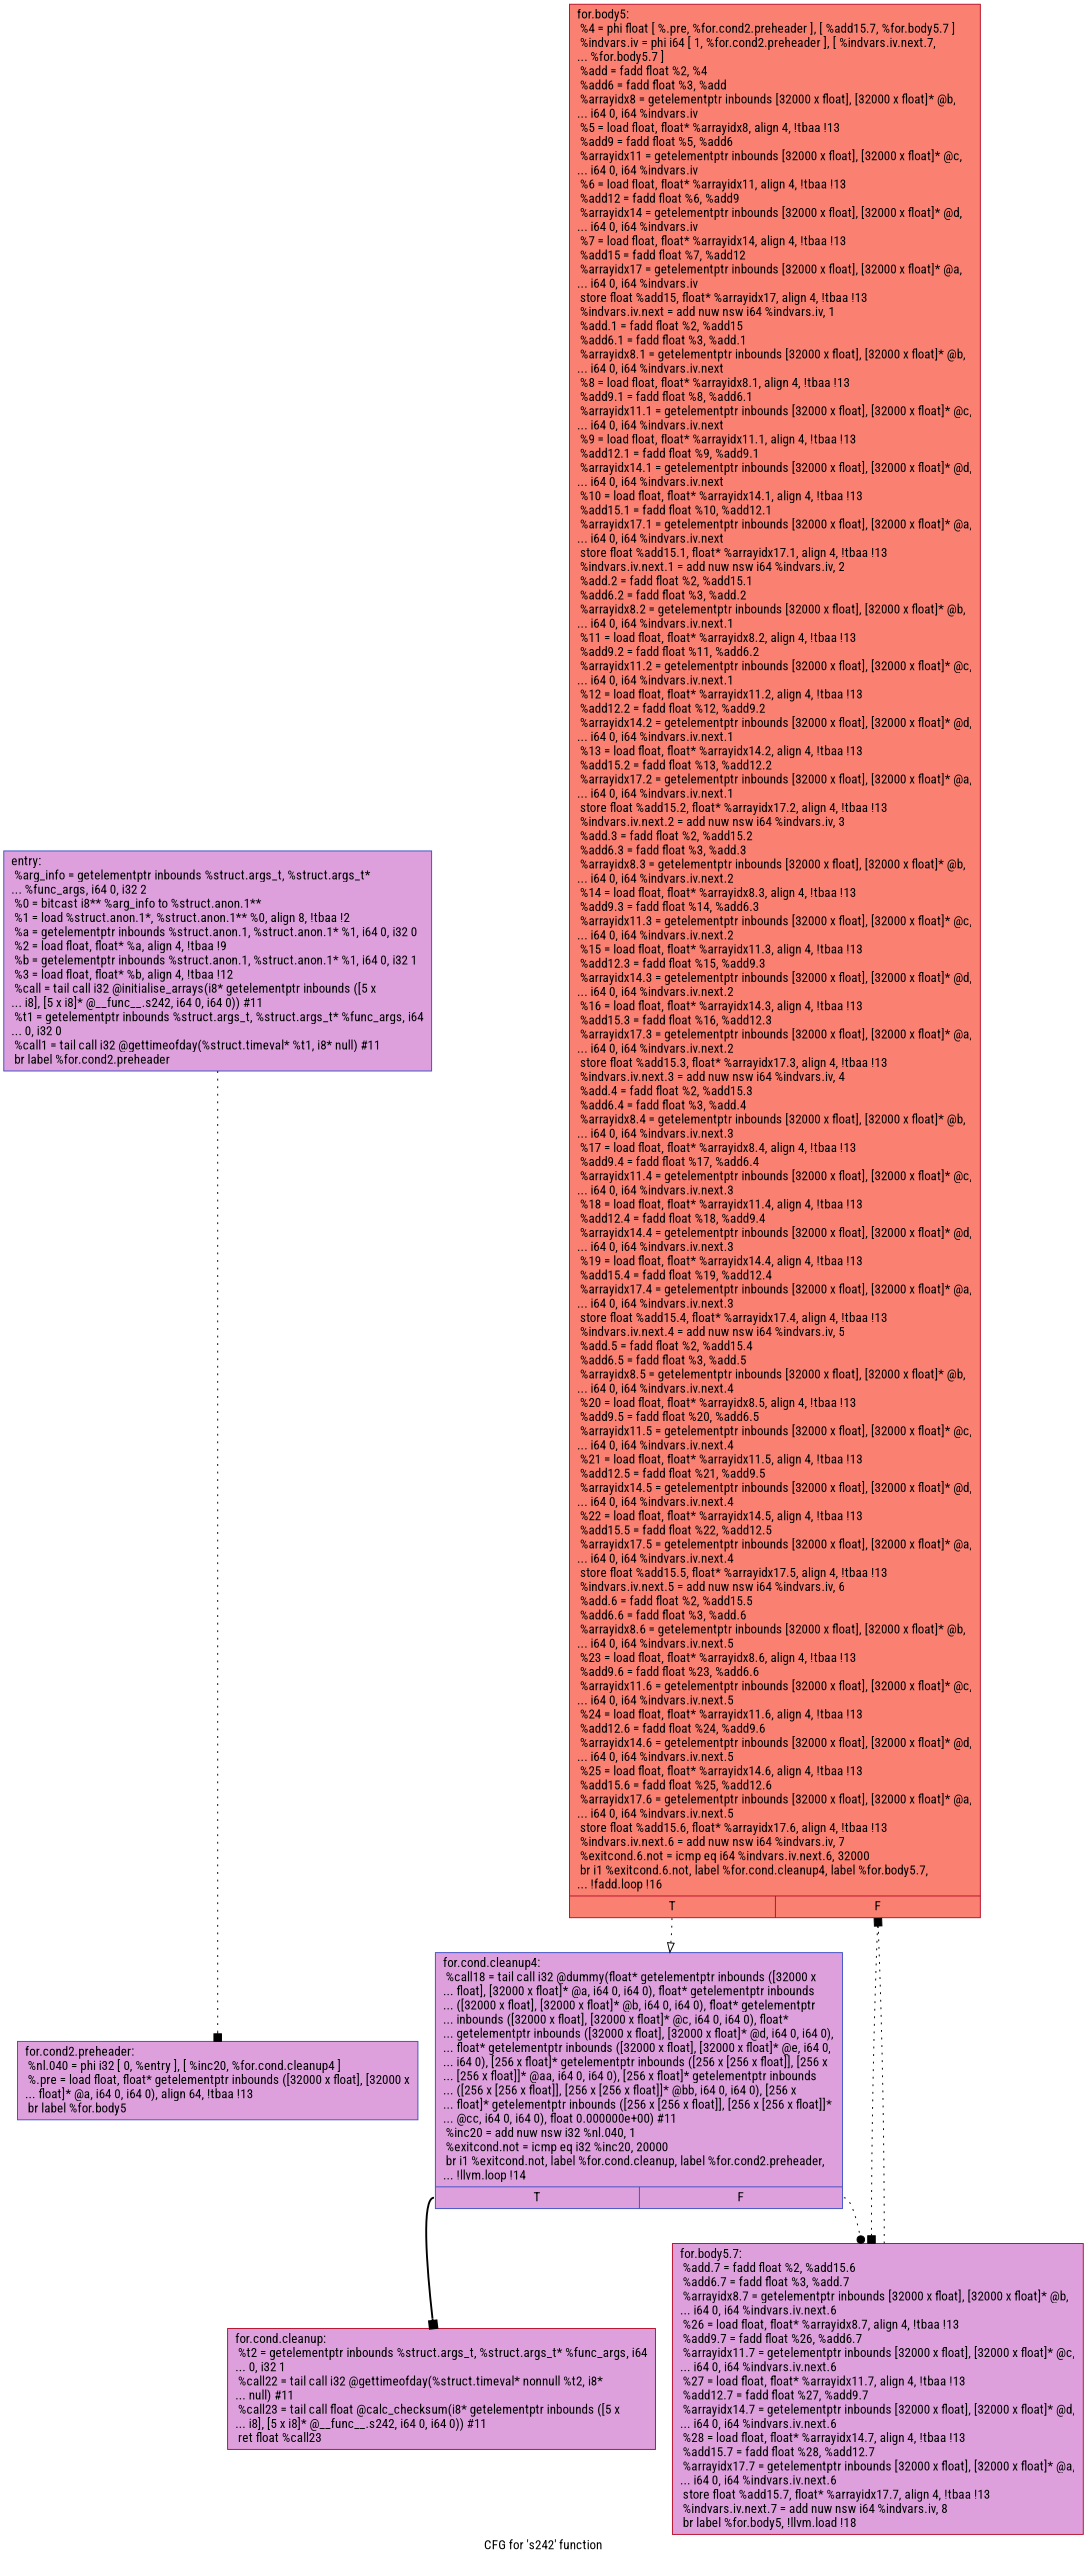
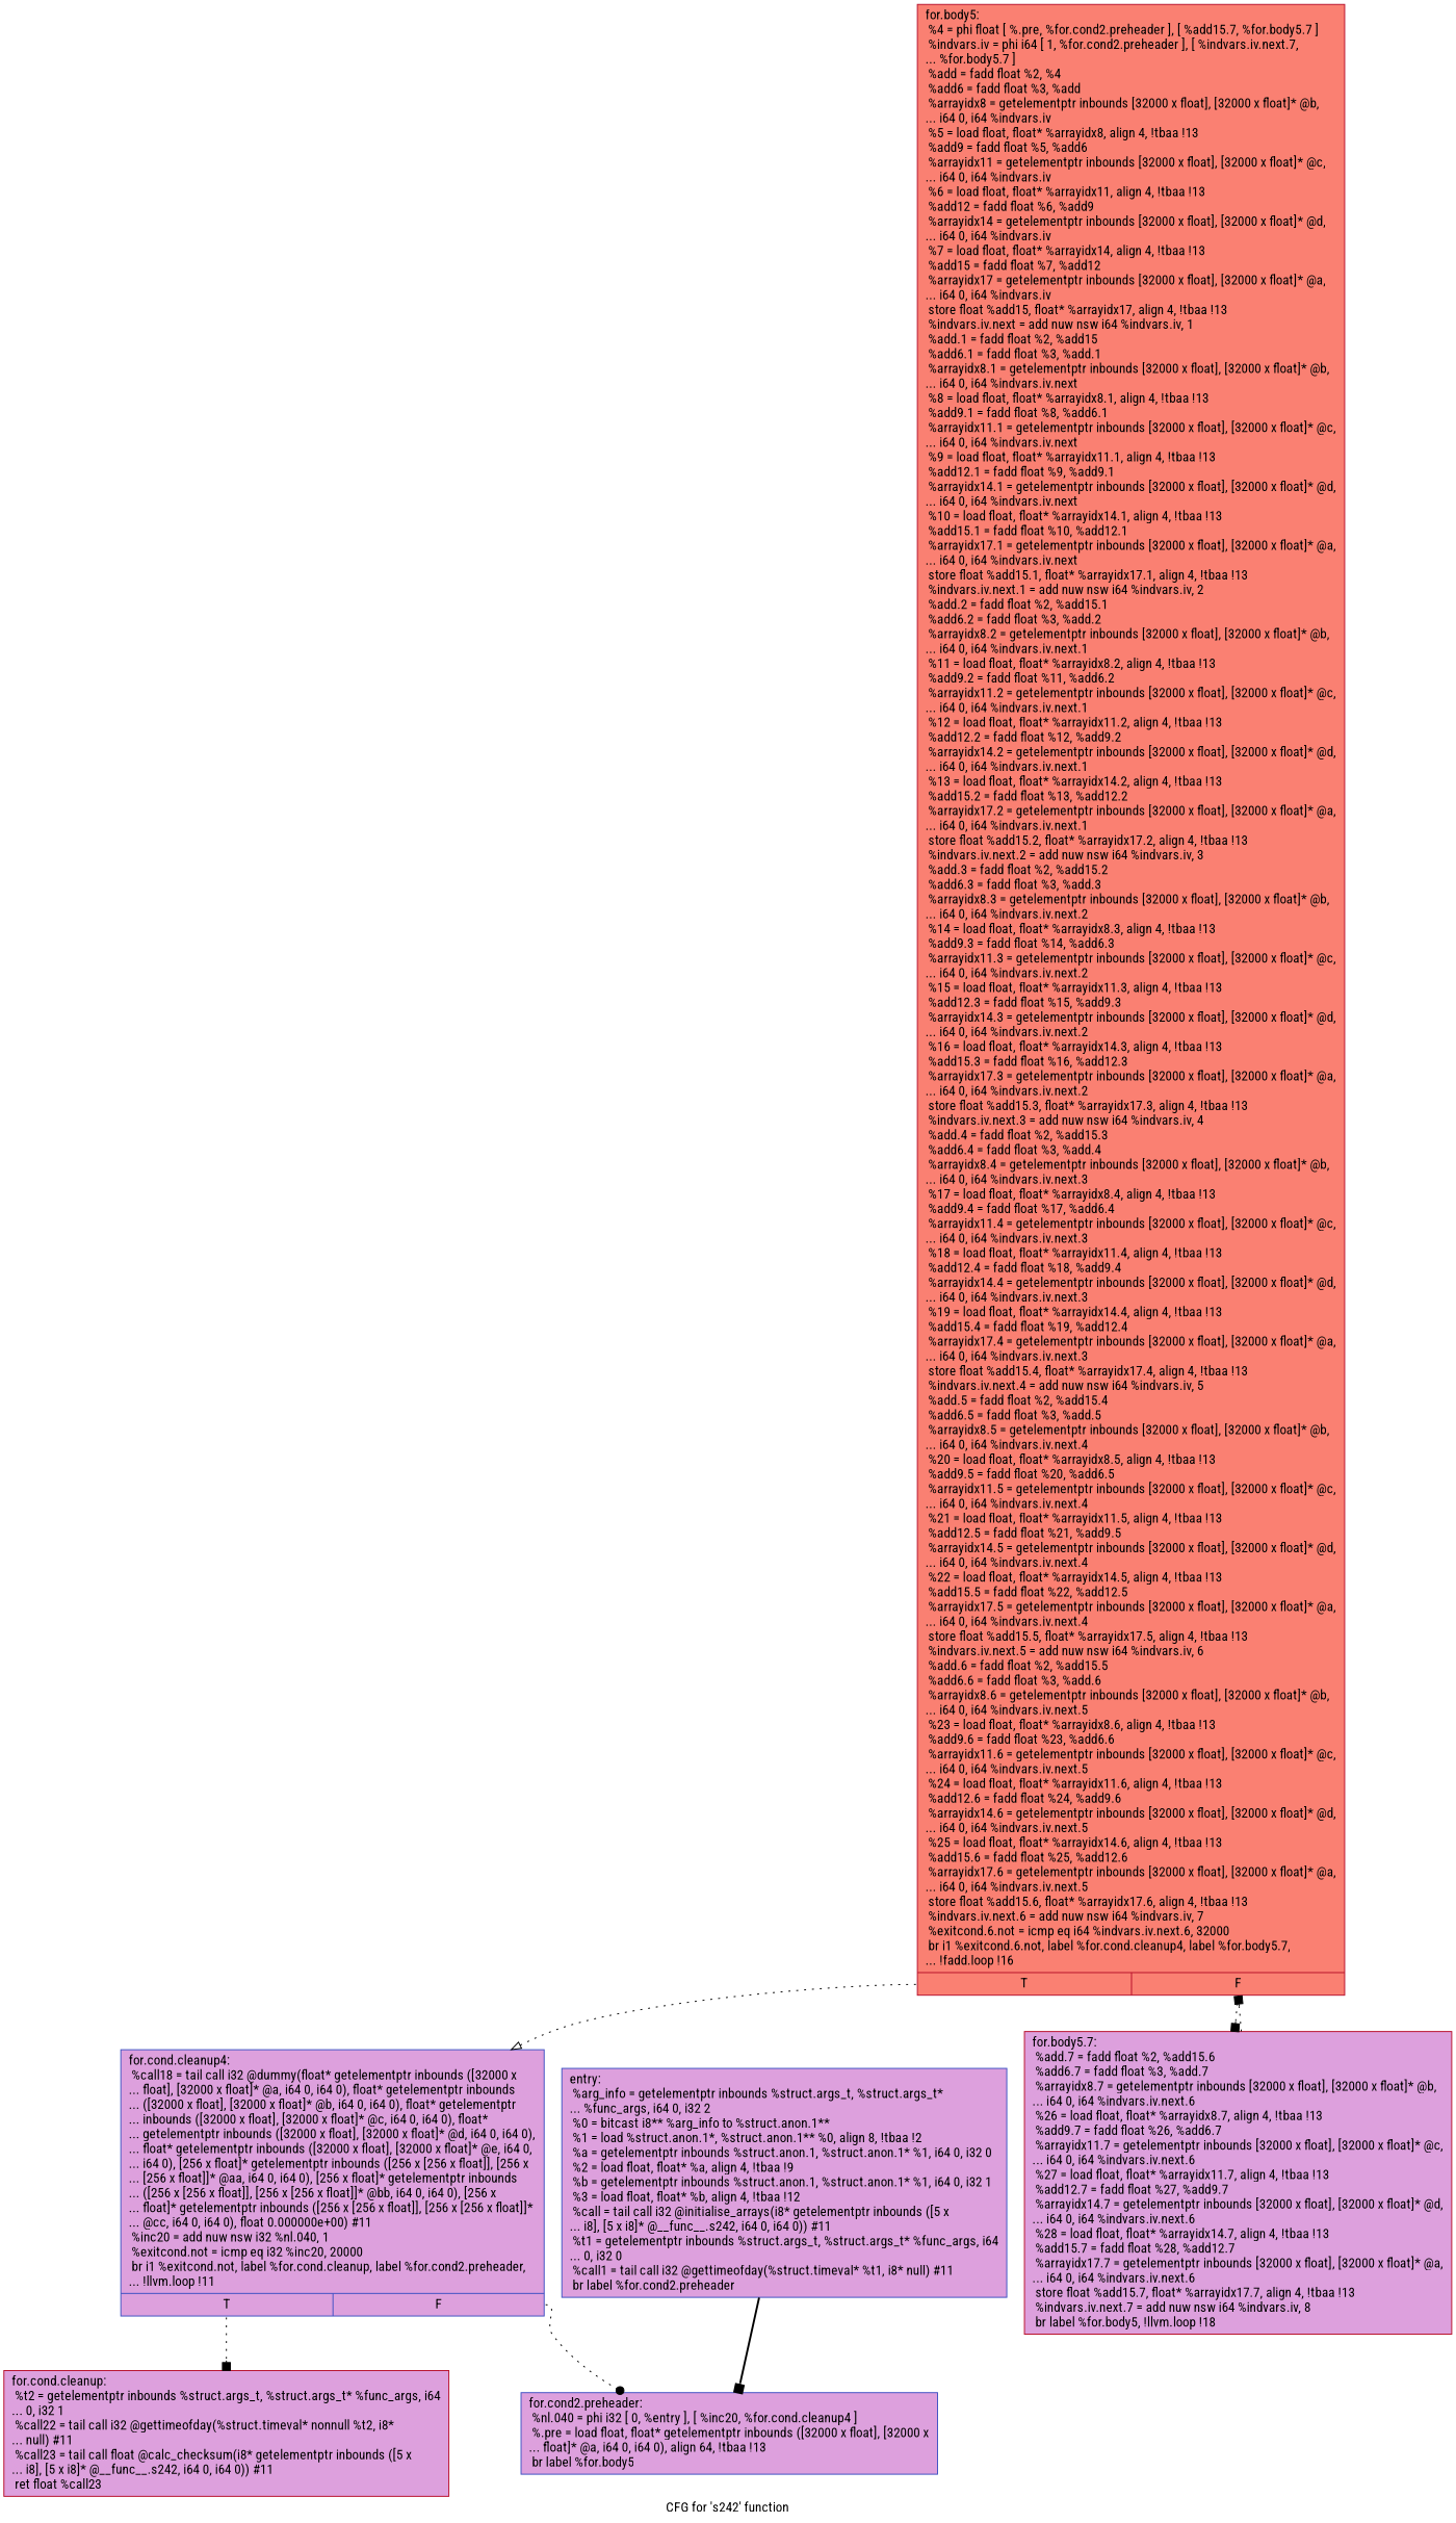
  digraph {
    fontname="Roboto Condensed"
    label="CFG for 's242' function"
    node [color="#3d50c3ff" fillcolor=plum fontname="Roboto Condensed" shape=record style=filled]
    edge [arrowhead=box fontname="Roboto Condensed" style=dotted]
    n1 [label="{entry:\l  %arg_info = getelementptr inbounds %struct.args_t, %struct.args_t*\l... %func_args, i64 0, i32 2\l  %0 = bitcast i8** %arg_info to %struct.anon.1**\l  %1 = load %struct.anon.1*, %struct.anon.1** %0, align 8, !tbaa !2\l  %a = getelementptr inbounds %struct.anon.1, %struct.anon.1* %1, i64 0, i32 0\l  %2 = load float, float* %a, align 4, !tbaa !9\l  %b = getelementptr inbounds %struct.anon.1, %struct.anon.1* %1, i64 0, i32 1\l  %3 = load float, float* %b, align 4, !tbaa !12\l  %call = tail call i32 @initialise_arrays(i8* getelementptr inbounds ([5 x\l... i8], [5 x i8]* @__func__.s242, i64 0, i64 0)) #11\l  %t1 = getelementptr inbounds %struct.args_t, %struct.args_t* %func_args, i64\l... 0, i32 0\l  %call1 = tail call i32 @gettimeofday(%struct.timeval* %t1, i8* null) #11\l  br label %for.cond2.preheader\l}"]
    n2 [label="{for.cond2.preheader:                              \l  %nl.040 = phi i32 [ 0, %entry ], [ %inc20, %for.cond.cleanup4 ]\l  %.pre = load float, float* getelementptr inbounds ([32000 x float], [32000 x\l... float]* @a, i64 0, i64 0), align 64, !tbaa !13\l  br label %for.body5\l}"]
    n3 [color="#b70d28ff" fillcolor=salmon label="{for.body5:                                        \l  %4 = phi float [ %.pre, %for.cond2.preheader ], [ %add15.7, %for.body5.7 ]\l  %indvars.iv = phi i64 [ 1, %for.cond2.preheader ], [ %indvars.iv.next.7,\l... %for.body5.7 ]\l  %add = fadd float %2, %4\l  %add6 = fadd float %3, %add\l  %arrayidx8 = getelementptr inbounds [32000 x float], [32000 x float]* @b,\l... i64 0, i64 %indvars.iv\l  %5 = load float, float* %arrayidx8, align 4, !tbaa !13\l  %add9 = fadd float %5, %add6\l  %arrayidx11 = getelementptr inbounds [32000 x float], [32000 x float]* @c,\l... i64 0, i64 %indvars.iv\l  %6 = load float, float* %arrayidx11, align 4, !tbaa !13\l  %add12 = fadd float %6, %add9\l  %arrayidx14 = getelementptr inbounds [32000 x float], [32000 x float]* @d,\l... i64 0, i64 %indvars.iv\l  %7 = load float, float* %arrayidx14, align 4, !tbaa !13\l  %add15 = fadd float %7, %add12\l  %arrayidx17 = getelementptr inbounds [32000 x float], [32000 x float]* @a,\l... i64 0, i64 %indvars.iv\l  store float %add15, float* %arrayidx17, align 4, !tbaa !13\l  %indvars.iv.next = add nuw nsw i64 %indvars.iv, 1\l  %add.1 = fadd float %2, %add15\l  %add6.1 = fadd float %3, %add.1\l  %arrayidx8.1 = getelementptr inbounds [32000 x float], [32000 x float]* @b,\l... i64 0, i64 %indvars.iv.next\l  %8 = load float, float* %arrayidx8.1, align 4, !tbaa !13\l  %add9.1 = fadd float %8, %add6.1\l  %arrayidx11.1 = getelementptr inbounds [32000 x float], [32000 x float]* @c,\l... i64 0, i64 %indvars.iv.next\l  %9 = load float, float* %arrayidx11.1, align 4, !tbaa !13\l  %add12.1 = fadd float %9, %add9.1\l  %arrayidx14.1 = getelementptr inbounds [32000 x float], [32000 x float]* @d,\l... i64 0, i64 %indvars.iv.next\l  %10 = load float, float* %arrayidx14.1, align 4, !tbaa !13\l  %add15.1 = fadd float %10, %add12.1\l  %arrayidx17.1 = getelementptr inbounds [32000 x float], [32000 x float]* @a,\l... i64 0, i64 %indvars.iv.next\l  store float %add15.1, float* %arrayidx17.1, align 4, !tbaa !13\l  %indvars.iv.next.1 = add nuw nsw i64 %indvars.iv, 2\l  %add.2 = fadd float %2, %add15.1\l  %add6.2 = fadd float %3, %add.2\l  %arrayidx8.2 = getelementptr inbounds [32000 x float], [32000 x float]* @b,\l... i64 0, i64 %indvars.iv.next.1\l  %11 = load float, float* %arrayidx8.2, align 4, !tbaa !13\l  %add9.2 = fadd float %11, %add6.2\l  %arrayidx11.2 = getelementptr inbounds [32000 x float], [32000 x float]* @c,\l... i64 0, i64 %indvars.iv.next.1\l  %12 = load float, float* %arrayidx11.2, align 4, !tbaa !13\l  %add12.2 = fadd float %12, %add9.2\l  %arrayidx14.2 = getelementptr inbounds [32000 x float], [32000 x float]* @d,\l... i64 0, i64 %indvars.iv.next.1\l  %13 = load float, float* %arrayidx14.2, align 4, !tbaa !13\l  %add15.2 = fadd float %13, %add12.2\l  %arrayidx17.2 = getelementptr inbounds [32000 x float], [32000 x float]* @a,\l... i64 0, i64 %indvars.iv.next.1\l  store float %add15.2, float* %arrayidx17.2, align 4, !tbaa !13\l  %indvars.iv.next.2 = add nuw nsw i64 %indvars.iv, 3\l  %add.3 = fadd float %2, %add15.2\l  %add6.3 = fadd float %3, %add.3\l  %arrayidx8.3 = getelementptr inbounds [32000 x float], [32000 x float]* @b,\l... i64 0, i64 %indvars.iv.next.2\l  %14 = load float, float* %arrayidx8.3, align 4, !tbaa !13\l  %add9.3 = fadd float %14, %add6.3\l  %arrayidx11.3 = getelementptr inbounds [32000 x float], [32000 x float]* @c,\l... i64 0, i64 %indvars.iv.next.2\l  %15 = load float, float* %arrayidx11.3, align 4, !tbaa !13\l  %add12.3 = fadd float %15, %add9.3\l  %arrayidx14.3 = getelementptr inbounds [32000 x float], [32000 x float]* @d,\l... i64 0, i64 %indvars.iv.next.2\l  %16 = load float, float* %arrayidx14.3, align 4, !tbaa !13\l  %add15.3 = fadd float %16, %add12.3\l  %arrayidx17.3 = getelementptr inbounds [32000 x float], [32000 x float]* @a,\l... i64 0, i64 %indvars.iv.next.2\l  store float %add15.3, float* %arrayidx17.3, align 4, !tbaa !13\l  %indvars.iv.next.3 = add nuw nsw i64 %indvars.iv, 4\l  %add.4 = fadd float %2, %add15.3\l  %add6.4 = fadd float %3, %add.4\l  %arrayidx8.4 = getelementptr inbounds [32000 x float], [32000 x float]* @b,\l... i64 0, i64 %indvars.iv.next.3\l  %17 = load float, float* %arrayidx8.4, align 4, !tbaa !13\l  %add9.4 = fadd float %17, %add6.4\l  %arrayidx11.4 = getelementptr inbounds [32000 x float], [32000 x float]* @c,\l... i64 0, i64 %indvars.iv.next.3\l  %18 = load float, float* %arrayidx11.4, align 4, !tbaa !13\l  %add12.4 = fadd float %18, %add9.4\l  %arrayidx14.4 = getelementptr inbounds [32000 x float], [32000 x float]* @d,\l... i64 0, i64 %indvars.iv.next.3\l  %19 = load float, float* %arrayidx14.4, align 4, !tbaa !13\l  %add15.4 = fadd float %19, %add12.4\l  %arrayidx17.4 = getelementptr inbounds [32000 x float], [32000 x float]* @a,\l... i64 0, i64 %indvars.iv.next.3\l  store float %add15.4, float* %arrayidx17.4, align 4, !tbaa !13\l  %indvars.iv.next.4 = add nuw nsw i64 %indvars.iv, 5\l  %add.5 = fadd float %2, %add15.4\l  %add6.5 = fadd float %3, %add.5\l  %arrayidx8.5 = getelementptr inbounds [32000 x float], [32000 x float]* @b,\l... i64 0, i64 %indvars.iv.next.4\l  %20 = load float, float* %arrayidx8.5, align 4, !tbaa !13\l  %add9.5 = fadd float %20, %add6.5\l  %arrayidx11.5 = getelementptr inbounds [32000 x float], [32000 x float]* @c,\l... i64 0, i64 %indvars.iv.next.4\l  %21 = load float, float* %arrayidx11.5, align 4, !tbaa !13\l  %add12.5 = fadd float %21, %add9.5\l  %arrayidx14.5 = getelementptr inbounds [32000 x float], [32000 x float]* @d,\l... i64 0, i64 %indvars.iv.next.4\l  %22 = load float, float* %arrayidx14.5, align 4, !tbaa !13\l  %add15.5 = fadd float %22, %add12.5\l  %arrayidx17.5 = getelementptr inbounds [32000 x float], [32000 x float]* @a,\l... i64 0, i64 %indvars.iv.next.4\l  store float %add15.5, float* %arrayidx17.5, align 4, !tbaa !13\l  %indvars.iv.next.5 = add nuw nsw i64 %indvars.iv, 6\l  %add.6 = fadd float %2, %add15.5\l  %add6.6 = fadd float %3, %add.6\l  %arrayidx8.6 = getelementptr inbounds [32000 x float], [32000 x float]* @b,\l... i64 0, i64 %indvars.iv.next.5\l  %23 = load float, float* %arrayidx8.6, align 4, !tbaa !13\l  %add9.6 = fadd float %23, %add6.6\l  %arrayidx11.6 = getelementptr inbounds [32000 x float], [32000 x float]* @c,\l... i64 0, i64 %indvars.iv.next.5\l  %24 = load float, float* %arrayidx11.6, align 4, !tbaa !13\l  %add12.6 = fadd float %24, %add9.6\l  %arrayidx14.6 = getelementptr inbounds [32000 x float], [32000 x float]* @d,\l... i64 0, i64 %indvars.iv.next.5\l  %25 = load float, float* %arrayidx14.6, align 4, !tbaa !13\l  %add15.6 = fadd float %25, %add12.6\l  %arrayidx17.6 = getelementptr inbounds [32000 x float], [32000 x float]* @a,\l... i64 0, i64 %indvars.iv.next.5\l  store float %add15.6, float* %arrayidx17.6, align 4, !tbaa !13\l  %indvars.iv.next.6 = add nuw nsw i64 %indvars.iv, 7\l  %exitcond.6.not = icmp eq i64 %indvars.iv.next.6, 32000\l  br i1 %exitcond.6.not, label %for.cond.cleanup4, label %for.body5.7,\l... !fadd.loop !16\l|{<s0>T|<s1>F}}"]
-   n4 [label="{for.cond.cleanup4:                                \l  %call18 = tail call i32 @dummy(float* getelementptr inbounds ([32000 x\l... float], [32000 x float]* @a, i64 0, i64 0), float* getelementptr inbounds\l... ([32000 x float], [32000 x float]* @b, i64 0, i64 0), float* getelementptr\l... inbounds ([32000 x float], [32000 x float]* @c, i64 0, i64 0), float*\l... getelementptr inbounds ([32000 x float], [32000 x float]* @d, i64 0, i64 0),\l... float* getelementptr inbounds ([32000 x float], [32000 x float]* @e, i64 0,\l... i64 0), [256 x float]* getelementptr inbounds ([256 x [256 x float]], [256 x\l... [256 x float]]* @aa, i64 0, i64 0), [256 x float]* getelementptr inbounds\l... ([256 x [256 x float]], [256 x [256 x float]]* @bb, i64 0, i64 0), [256 x\l... float]* getelementptr inbounds ([256 x [256 x float]], [256 x [256 x float]]*\l... @cc, i64 0, i64 0), float 0.000000e+00) #11\l  %inc20 = add nuw nsw i32 %nl.040, 1\l  %exitcond.not = icmp eq i32 %inc20, 20000\l  br i1 %exitcond.not, label %for.cond.cleanup, label %for.cond2.preheader,\l... !llvm.loop !14\l|{<s0>T|<s1>F}}"]
-   n5 [color="#b70d28ff" label="{for.body5.7:                                      \l  %add.7 = fadd float %2, %add15.6\l  %add6.7 = fadd float %3, %add.7\l  %arrayidx8.7 = getelementptr inbounds [32000 x float], [32000 x float]* @b,\l... i64 0, i64 %indvars.iv.next.6\l  %26 = load float, float* %arrayidx8.7, align 4, !tbaa !13\l  %add9.7 = fadd float %26, %add6.7\l  %arrayidx11.7 = getelementptr inbounds [32000 x float], [32000 x float]* @c,\l... i64 0, i64 %indvars.iv.next.6\l  %27 = load float, float* %arrayidx11.7, align 4, !tbaa !13\l  %add12.7 = fadd float %27, %add9.7\l  %arrayidx14.7 = getelementptr inbounds [32000 x float], [32000 x float]* @d,\l... i64 0, i64 %indvars.iv.next.6\l  %28 = load float, float* %arrayidx14.7, align 4, !tbaa !13\l  %add15.7 = fadd float %28, %add12.7\l  %arrayidx17.7 = getelementptr inbounds [32000 x float], [32000 x float]* @a,\l... i64 0, i64 %indvars.iv.next.6\l  store float %add15.7, float* %arrayidx17.7, align 4, !tbaa !13\l  %indvars.iv.next.7 = add nuw nsw i64 %indvars.iv, 8\l  br label %for.body5, !llvm.load !18\l}"]
+   n4 [label="{for.cond.cleanup4:                                \l  %call18 = tail call i32 @dummy(float* getelementptr inbounds ([32000 x\l... float], [32000 x float]* @a, i64 0, i64 0), float* getelementptr inbounds\l... ([32000 x float], [32000 x float]* @b, i64 0, i64 0), float* getelementptr\l... inbounds ([32000 x float], [32000 x float]* @c, i64 0, i64 0), float*\l... getelementptr inbounds ([32000 x float], [32000 x float]* @d, i64 0, i64 0),\l... float* getelementptr inbounds ([32000 x float], [32000 x float]* @e, i64 0,\l... i64 0), [256 x float]* getelementptr inbounds ([256 x [256 x float]], [256 x\l... [256 x float]]* @aa, i64 0, i64 0), [256 x float]* getelementptr inbounds\l... ([256 x [256 x float]], [256 x [256 x float]]* @bb, i64 0, i64 0), [256 x\l... float]* getelementptr inbounds ([256 x [256 x float]], [256 x [256 x float]]*\l... @cc, i64 0, i64 0), float 0.000000e+00) #11\l  %inc20 = add nuw nsw i32 %nl.040, 1\l  %exitcond.not = icmp eq i32 %inc20, 20000\l  br i1 %exitcond.not, label %for.cond.cleanup, label %for.cond2.preheader,\l... !llvm.loop !11\l|{<s0>T|<s1>F}}"]
+   n5 [color="#b70d28ff" label="{for.body5.7:                                      \l  %add.7 = fadd float %2, %add15.6\l  %add6.7 = fadd float %3, %add.7\l  %arrayidx8.7 = getelementptr inbounds [32000 x float], [32000 x float]* @b,\l... i64 0, i64 %indvars.iv.next.6\l  %26 = load float, float* %arrayidx8.7, align 4, !tbaa !13\l  %add9.7 = fadd float %26, %add6.7\l  %arrayidx11.7 = getelementptr inbounds [32000 x float], [32000 x float]* @c,\l... i64 0, i64 %indvars.iv.next.6\l  %27 = load float, float* %arrayidx11.7, align 4, !tbaa !13\l  %add12.7 = fadd float %27, %add9.7\l  %arrayidx14.7 = getelementptr inbounds [32000 x float], [32000 x float]* @d,\l... i64 0, i64 %indvars.iv.next.6\l  %28 = load float, float* %arrayidx14.7, align 4, !tbaa !13\l  %add15.7 = fadd float %28, %add12.7\l  %arrayidx17.7 = getelementptr inbounds [32000 x float], [32000 x float]* @a,\l... i64 0, i64 %indvars.iv.next.6\l  store float %add15.7, float* %arrayidx17.7, align 4, !tbaa !13\l  %indvars.iv.next.7 = add nuw nsw i64 %indvars.iv, 8\l  br label %for.body5, !llvm.loop !18\l}"]
    n6 [color="#b70d28ff" label="{for.cond.cleanup:                                 \l  %t2 = getelementptr inbounds %struct.args_t, %struct.args_t* %func_args, i64\l... 0, i32 1\l  %call22 = tail call i32 @gettimeofday(%struct.timeval* nonnull %t2, i8*\l... null) #11\l  %call23 = tail call float @calc_checksum(i8* getelementptr inbounds ([5 x\l... i8], [5 x i8]* @__func__.s242, i64 0, i64 0)) #11\l  ret float %call23\l}"]
-   n1 -> n2
+   n1 -> n2 [style=bold]
    n3 -> n4 [arrowhead=onormal tailport=s0]
    n3 -> n5 [tailport=s1]
-   n4 -> n5 [arrowhead=dot tailport=s1]
-   n4 -> n6 [style=bold tailport=s0]
+   n4 -> n2 [arrowhead=dot tailport=s1]
+   n4 -> n6 [tailport=s0]
    n5 -> n3
  }
